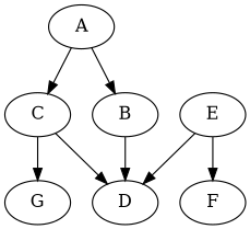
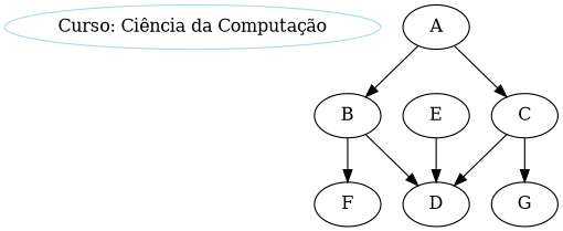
  digraph {
+   n1 [color=lightblue label="Curso: Ciência da Computação"]
    A
    B
    C
    D
    G
    E
    F
    A -> B
    A -> C
    B -> D
    C -> D
    C -> G
    E -> D
-   E -> F
+   B -> F
  }
